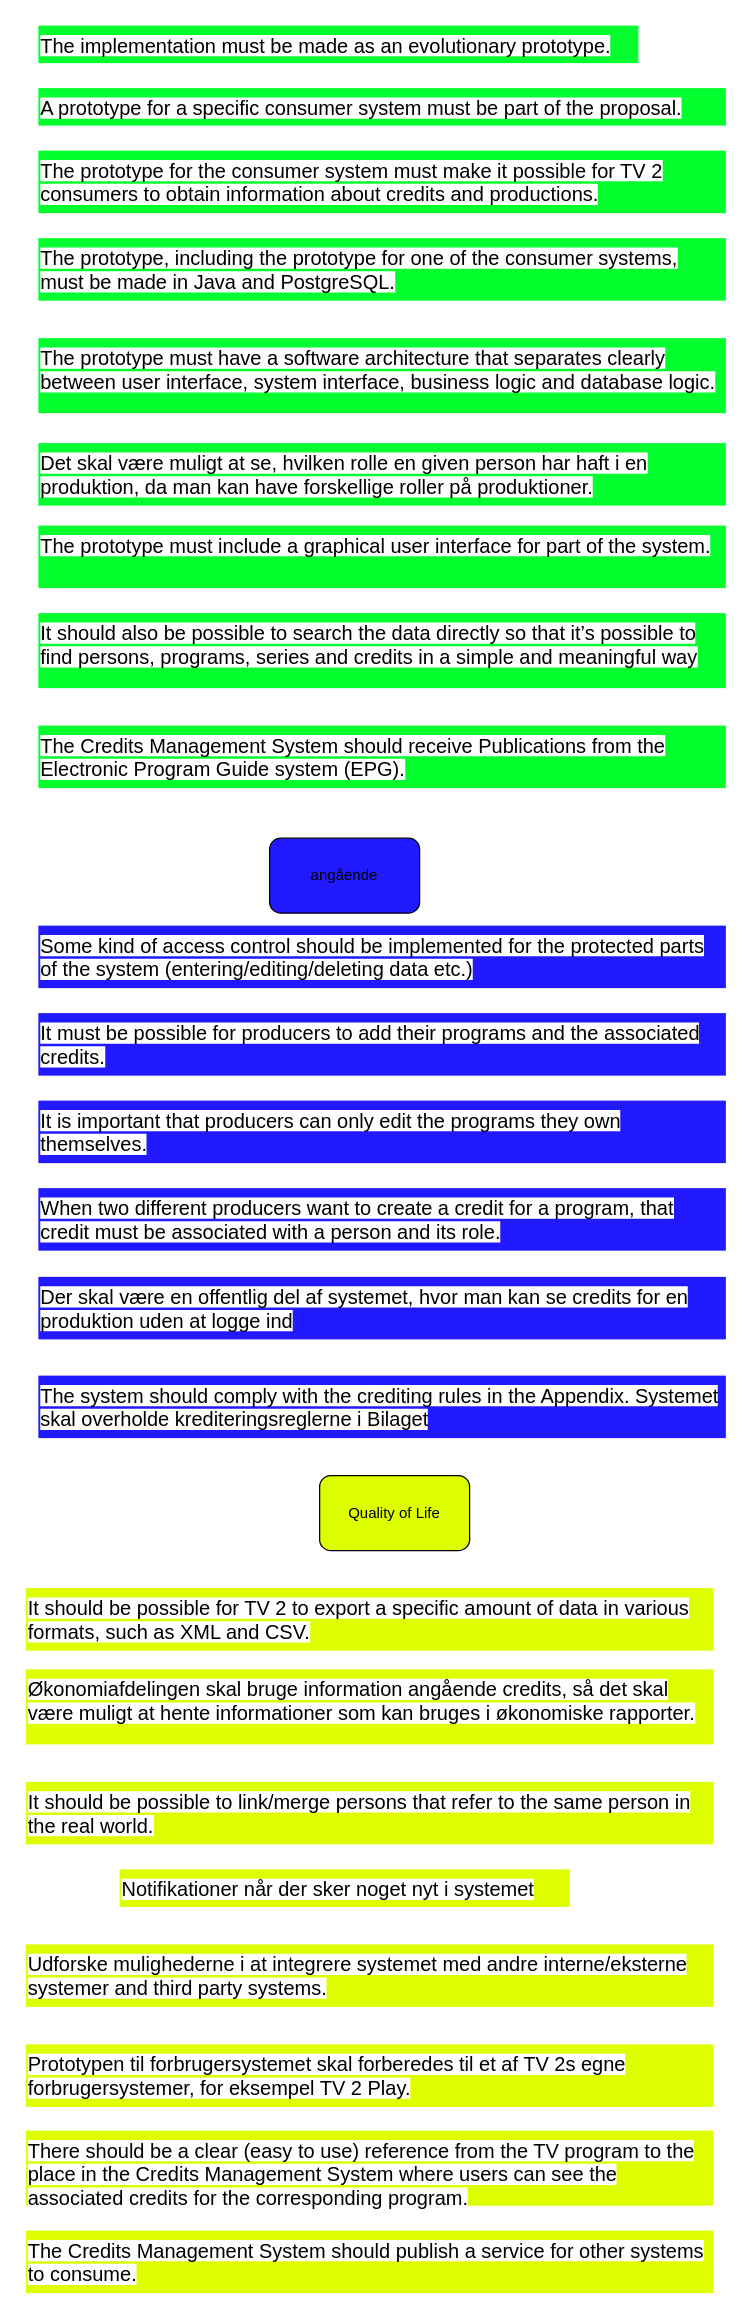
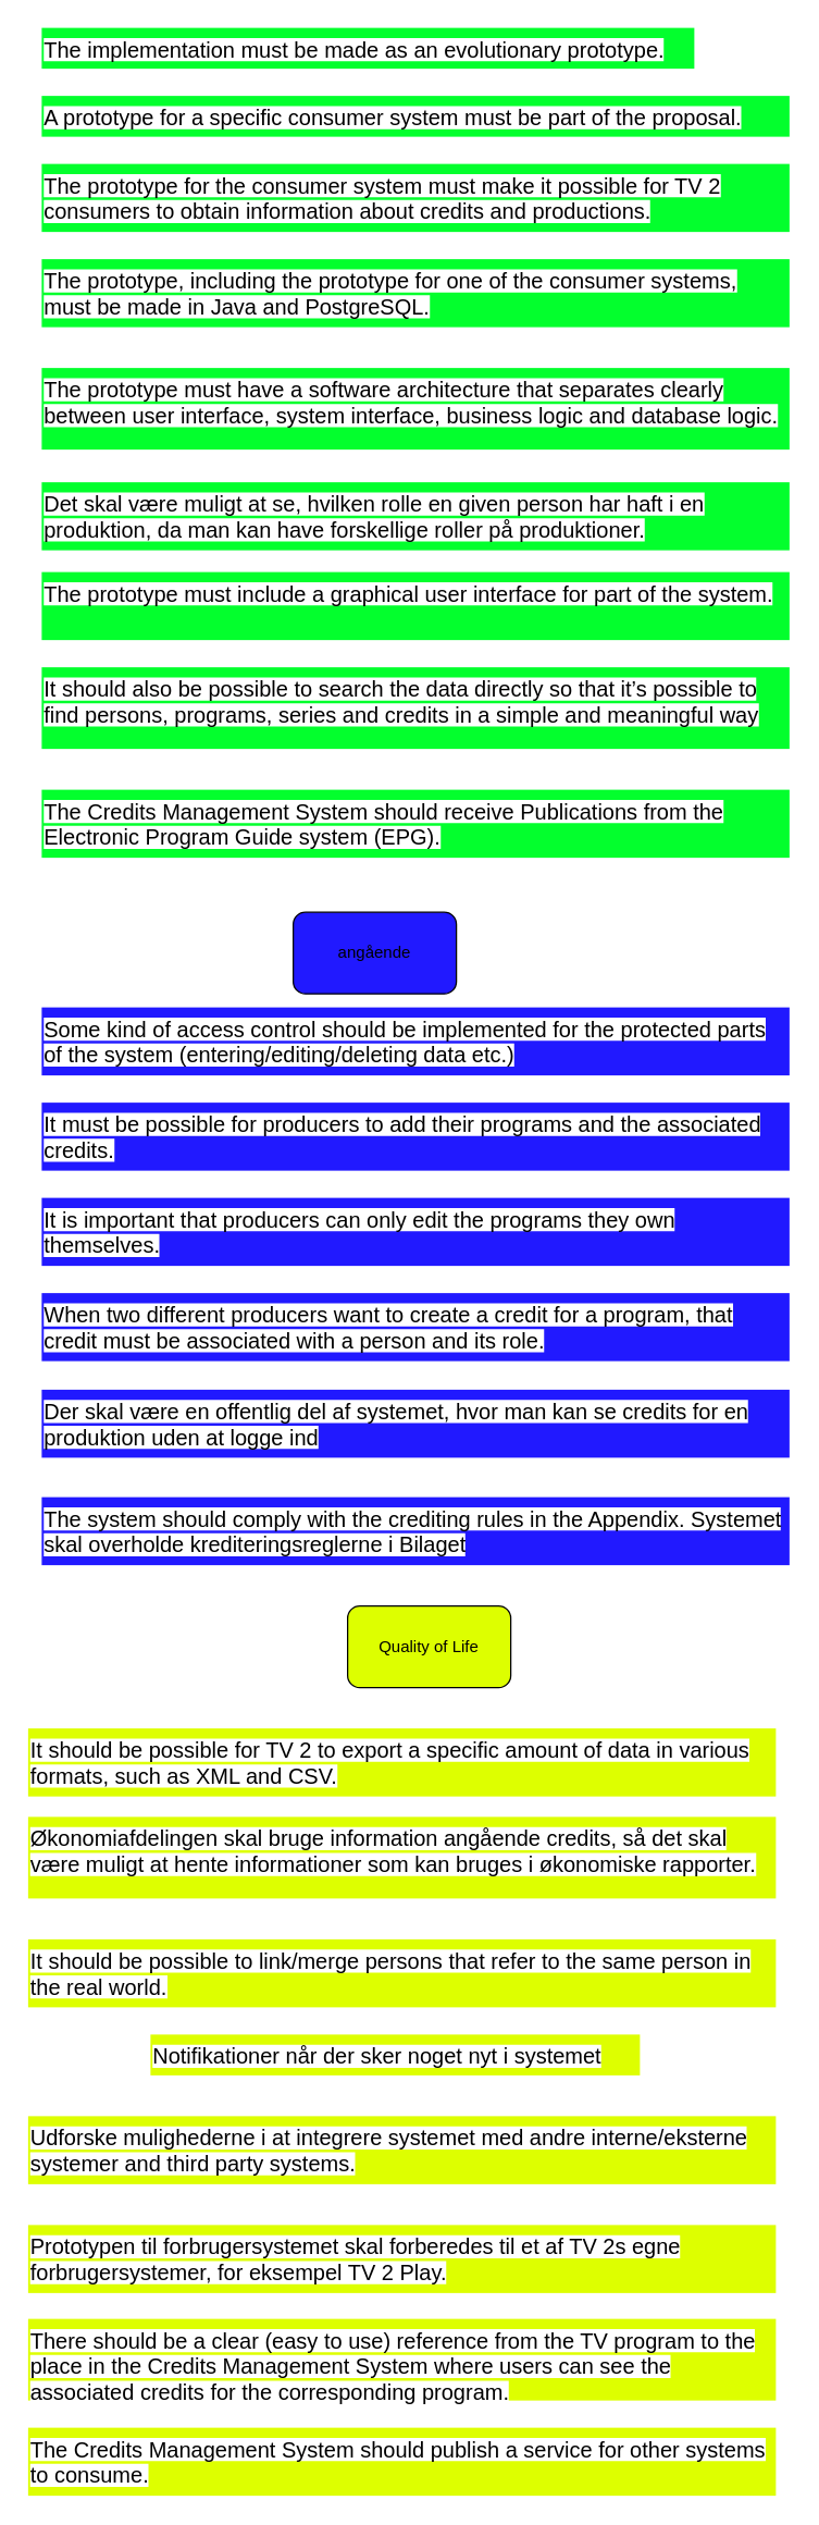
  <mxCell id="0" />
  <mxCell id="1" parent="0" />
  <mxCell id="2" value="&lt;span style=&quot;color: rgb(0, 0, 0); font-family: arial; font-size: 16px; font-style: normal; font-weight: 400; letter-spacing: normal; text-align: left; text-indent: 0px; text-transform: none; word-spacing: 0px; background-color: rgb(255, 255, 255); display: inline; float: none;&quot;&gt;The implementation must be made as an evolutionary prototype.&lt;/span&gt;" style="text;whiteSpace=wrap;html=1;fillColor=#03FF2D;" parent="1" vertex="1"><mxGeometry x="30" y="20" width="480" height="30" as="geometry" /></mxCell>
  <mxCell id="3" value="&lt;span style=&quot;color: rgb(0, 0, 0); font-family: arial; font-size: 16px; font-style: normal; font-weight: 400; letter-spacing: normal; text-align: left; text-indent: 0px; text-transform: none; word-spacing: 0px; background-color: rgb(255, 255, 255); display: inline; float: none;&quot;&gt;A prototype for a specific consumer system must be part of the proposal.&lt;/span&gt;" style="text;whiteSpace=wrap;html=1;fillColor=#03FF2D;" parent="1" vertex="1"><mxGeometry x="30" y="70" width="550" height="30" as="geometry" /></mxCell>
  <mxCell id="4" value="&lt;span style=&quot;color: rgb(0, 0, 0); font-family: arial; font-size: 16px; font-style: normal; font-weight: 400; letter-spacing: normal; text-align: left; text-indent: 0px; text-transform: none; word-spacing: 0px; background-color: rgb(255, 255, 255); display: inline; float: none;&quot;&gt;The prototype for the consumer system must make it possible for TV 2 consumers to obtain information about credits and productions. &lt;/span&gt;" style="text;whiteSpace=wrap;html=1;fillColor=#03FF2D;" parent="1" vertex="1"><mxGeometry x="30" y="120" width="550" height="50" as="geometry" /></mxCell>
  <mxCell id="5" value="&lt;span style=&quot;color: rgb(0, 0, 0); font-family: arial; font-size: 16px; font-style: normal; font-weight: 400; letter-spacing: normal; text-align: left; text-indent: 0px; text-transform: none; word-spacing: 0px; background-color: rgb(255, 255, 255); display: inline; float: none;&quot;&gt;The prototype, including the prototype for one of the consumer systems, must be made in Java and PostgreSQL. &lt;/span&gt;" style="text;whiteSpace=wrap;html=1;fillColor=#03FF2D;" parent="1" vertex="1"><mxGeometry x="30" y="190" width="550" height="50" as="geometry" /></mxCell>
  <mxCell id="6" value="&lt;span style=&quot;color: rgb(0, 0, 0); font-family: arial; font-size: 16px; font-style: normal; font-weight: 400; letter-spacing: normal; text-align: left; text-indent: 0px; text-transform: none; word-spacing: 0px; background-color: rgb(255, 255, 255); display: inline; float: none;&quot;&gt;The prototype must have a software architecture that separates clearly between user interface, system interface, business logic and database logic.&lt;/span&gt;" style="text;whiteSpace=wrap;html=1;fillColor=#03FF2D;" parent="1" vertex="1"><mxGeometry x="30" y="270" width="550" height="60" as="geometry" /></mxCell>
  <mxCell id="7" value="&lt;span style=&quot;color: rgb(0, 0, 0); font-family: arial; font-size: 16px; font-style: normal; font-weight: 400; letter-spacing: normal; text-align: left; text-indent: 0px; text-transform: none; word-spacing: 0px; background-color: rgb(255, 255, 255); display: inline; float: none;&quot;&gt;The prototype must include a graphical user interface for part of the system.&lt;/span&gt;" style="text;whiteSpace=wrap;html=1;fillColor=#03FF2D;" parent="1" vertex="1"><mxGeometry x="30" y="420" width="550" height="50" as="geometry" /></mxCell>
  <mxCell id="8" value="&lt;span style=&quot;color: rgb(0, 0, 0); font-family: arial; font-size: 16px; font-style: normal; font-weight: 400; letter-spacing: normal; text-align: left; text-indent: 0px; text-transform: none; word-spacing: 0px; background-color: rgb(255, 255, 255); display: inline; float: none;&quot;&gt;It is important that producers can only edit the programs they own themselves. &lt;/span&gt;" style="text;whiteSpace=wrap;html=1;fillColor=#2119FF;" parent="1" vertex="1"><mxGeometry x="30" y="880" width="550" height="50" as="geometry" /></mxCell>
  <mxCell id="9" value="&lt;span style=&quot;color: rgb(0, 0, 0); font-family: arial; font-size: 16px; font-style: normal; font-weight: 400; letter-spacing: normal; text-align: left; text-indent: 0px; text-transform: none; word-spacing: 0px; background-color: rgb(255, 255, 255); display: inline; float: none;&quot;&gt;It must be possible for producers to add their programs and the associated credits. &lt;/span&gt;" style="text;whiteSpace=wrap;html=1;fillColor=#2119FF;" parent="1" vertex="1"><mxGeometry x="30" y="810" width="550" height="50" as="geometry" /></mxCell>
  <mxCell id="10" value="&lt;span style=&quot;color: rgb(0, 0, 0); font-family: arial; font-size: 16px; font-style: normal; font-weight: 400; letter-spacing: normal; text-align: left; text-indent: 0px; text-transform: none; word-spacing: 0px; background-color: rgb(255, 255, 255); display: inline; float: none;&quot;&gt;When two different producers want to create a credit for a program, that credit must be associated with a person and its role. &lt;/span&gt;" style="text;whiteSpace=wrap;html=1;fillColor=#2119FF;" parent="1" vertex="1"><mxGeometry x="30" y="950" width="550" height="50" as="geometry" /></mxCell>
  <mxCell id="11" value="&lt;span style=&quot;color: rgb(0, 0, 0); font-family: arial; font-size: 16px; font-style: normal; font-weight: 400; letter-spacing: normal; text-align: left; text-indent: 0px; text-transform: none; word-spacing: 0px; background-color: rgb(255, 255, 255); display: inline; float: none;&quot;&gt;Prototypen til forbrugersystemet skal forberedes til et af TV 2s egne forbrugersystemer, for eksempel TV 2 Play.&lt;/span&gt;" style="text;whiteSpace=wrap;html=1;fillColor=#DDFF00;" parent="1" vertex="1"><mxGeometry x="20" y="1635" width="550" height="50" as="geometry" /></mxCell>
- <mxCell id="12" value="&lt;span style=&quot;color: rgb(0, 0, 0); font-family: arial; font-size: 16px; font-style: normal; font-weight: 400; letter-spacing: normal; text-align: left; text-indent: 0px; text-transform: none; word-spacing: 0px; background-color: rgb(255, 255, 255); display: inline; float: none;&quot;&gt;Notifikationer når der sker noget nyt i systemet&lt;/span&gt;" style="text;whiteSpace=wrap;html=1;fillColor=#DDFF00;" parent="1" vertex="1"><mxGeometry x="95" y="1495" width="360" height="30" as="geometry" /></mxCell>
+ <mxCell id="12" value="&lt;span style=&quot;color: rgb(0, 0, 0); font-family: arial; font-size: 16px; font-style: normal; font-weight: 400; letter-spacing: normal; text-align: left; text-indent: 0px; text-transform: none; word-spacing: 0px; background-color: rgb(255, 255, 255); display: inline; float: none;&quot;&gt;Notifikationer når der sker noget nyt i systemet&lt;/span&gt;" style="text;whiteSpace=wrap;html=1;fillColor=#DDFF00;" parent="1" vertex="1"><mxGeometry x="110" y="1495" width="360" height="30" as="geometry" /></mxCell>
  <mxCell id="13" value="&lt;span style=&quot;color: rgb(0, 0, 0); font-family: arial; font-size: 16px; font-style: normal; font-weight: 400; letter-spacing: normal; text-align: left; text-indent: 0px; text-transform: none; word-spacing: 0px; background-color: rgb(255, 255, 255); display: inline; float: none;&quot;&gt;Det skal være muligt at se, hvilken rolle en given person har haft i en produktion, da man kan have forskellige roller på produktioner.&lt;/span&gt;" style="text;whiteSpace=wrap;html=1;fillColor=#03FF2D;" parent="1" vertex="1"><mxGeometry x="30" y="354" width="550" height="50" as="geometry" /></mxCell>
  <mxCell id="14" value="&lt;span style=&quot;color: rgb(0, 0, 0); font-family: arial; font-size: 16px; font-style: normal; font-weight: 400; letter-spacing: normal; text-align: left; text-indent: 0px; text-transform: none; word-spacing: 0px; background-color: rgb(255, 255, 255); display: inline; float: none;&quot;&gt;The Credits Management System should receive Publications from the Electronic Program Guide system (EPG).&lt;/span&gt;" style="text;whiteSpace=wrap;html=1;fillColor=#03FF2D;" parent="1" vertex="1"><mxGeometry x="30" y="580" width="550" height="50" as="geometry" /></mxCell>
  <mxCell id="15" value="&lt;span style=&quot;color: rgb(0, 0, 0); font-family: arial; font-size: 16px; font-style: normal; font-weight: 400; letter-spacing: normal; text-align: left; text-indent: 0px; text-transform: none; word-spacing: 0px; background-color: rgb(255, 255, 255); display: inline; float: none;&quot;&gt;The Credits Management System should publish a service for other systems to consume.&lt;/span&gt;" style="text;whiteSpace=wrap;html=1;fillColor=#DDFF00;" parent="1" vertex="1"><mxGeometry x="20" y="1784" width="550" height="50" as="geometry" /></mxCell>
  <mxCell id="16" value="&lt;span style=&quot;color: rgb(0, 0, 0); font-family: arial; font-size: 16px; font-style: normal; font-weight: 400; letter-spacing: normal; text-align: left; text-indent: 0px; text-transform: none; word-spacing: 0px; background-color: rgb(255, 255, 255); display: inline; float: none;&quot;&gt;The system should comply with the crediting rules in the Appendix. Systemet skal overholde krediteringsreglerne i Bilaget&lt;/span&gt;" style="text;whiteSpace=wrap;html=1;fillColor=#2119FF;" parent="1" vertex="1"><mxGeometry x="30" y="1100" width="550" height="50" as="geometry" /></mxCell>
  <mxCell id="17" value="&lt;span style=&quot;color: rgb(0, 0, 0); font-family: arial; font-size: 16px; font-style: normal; font-weight: 400; letter-spacing: normal; text-align: left; text-indent: 0px; text-transform: none; word-spacing: 0px; background-color: rgb(255, 255, 255); display: inline; float: none;&quot;&gt;It should be possible to link/merge persons that refer to the same person in the real world.&lt;/span&gt;" style="text;whiteSpace=wrap;html=1;fillColor=#DDFF00;" parent="1" vertex="1"><mxGeometry x="20" y="1425" width="550" height="50" as="geometry" /></mxCell>
  <mxCell id="18" value="&lt;span style=&quot;color: rgb(0, 0, 0); font-family: arial; font-size: 16px; font-style: normal; font-weight: 400; letter-spacing: normal; text-align: left; text-indent: 0px; text-transform: none; word-spacing: 0px; background-color: rgb(255, 255, 255); display: inline; float: none;&quot;&gt;It should be possible for TV 2 to export a specific amount of data in various formats, such as XML and CSV.&lt;/span&gt;" style="text;whiteSpace=wrap;html=1;fillColor=#DDFF00;" parent="1" vertex="1"><mxGeometry x="20" y="1270" width="550" height="50" as="geometry" /></mxCell>
  <mxCell id="19" value="&lt;span style=&quot;color: rgb(0, 0, 0); font-family: arial; font-size: 16px; font-style: normal; font-weight: 400; letter-spacing: normal; text-align: left; text-indent: 0px; text-transform: none; word-spacing: 0px; background-color: rgb(255, 255, 255); display: inline; float: none;&quot;&gt;It should also be possible to search the data directly so that it’s possible to find persons, programs, series and credits in a simple and meaningful way&lt;/span&gt;" style="text;whiteSpace=wrap;html=1;fillColor=#03FF2D;" parent="1" vertex="1"><mxGeometry x="30" y="490" width="550" height="60" as="geometry" /></mxCell>
  <mxCell id="20" value="&lt;span style=&quot;color: rgb(0, 0, 0); font-family: arial; font-size: 16px; font-style: normal; font-weight: 400; letter-spacing: normal; text-align: left; text-indent: 0px; text-transform: none; word-spacing: 0px; background-color: rgb(255, 255, 255); display: inline; float: none;&quot;&gt;There should be a clear (easy to use) reference from the TV program to the place in the Credits Management System where users can see the associated credits for the corresponding program.&lt;/span&gt;" style="text;whiteSpace=wrap;html=1;fillColor=#DDFF00;" parent="1" vertex="1"><mxGeometry x="20" y="1704" width="550" height="60" as="geometry" /></mxCell>
  <mxCell id="21" value="&lt;span style=&quot;color: rgb(0, 0, 0); font-family: arial; font-size: 16px; font-style: normal; font-weight: 400; letter-spacing: normal; text-align: left; text-indent: 0px; text-transform: none; word-spacing: 0px; background-color: rgb(255, 255, 255); display: inline; float: none;&quot;&gt;Some kind of access control should be implemented for the protected parts of the system (entering/editing/deleting data etc.) &lt;/span&gt;" style="text;whiteSpace=wrap;html=1;fillColor=#2119FF;" parent="1" vertex="1"><mxGeometry x="30" y="740" width="550" height="50" as="geometry" /></mxCell>
  <mxCell id="22" value="&lt;span style=&quot;color: rgb(0, 0, 0); font-family: arial; font-size: 16px; font-style: normal; font-weight: 400; letter-spacing: normal; text-align: left; text-indent: 0px; text-transform: none; word-spacing: 0px; background-color: rgb(255, 255, 255); display: inline; float: none;&quot;&gt;Udforske mulighederne i at integrere systemet med andre interne/eksterne systemer and third party systems.&lt;/span&gt;" style="text;whiteSpace=wrap;html=1;fillColor=#DDFF00;" parent="1" vertex="1"><mxGeometry x="20" y="1555" width="550" height="50" as="geometry" /></mxCell>
  <mxCell id="23" value="&lt;span style=&quot;color: rgb(0, 0, 0); font-family: arial; font-size: 16px; font-style: normal; font-weight: 400; letter-spacing: normal; text-align: left; text-indent: 0px; text-transform: none; word-spacing: 0px; background-color: rgb(255, 255, 255); display: inline; float: none;&quot;&gt;Der skal være en offentlig del af systemet, hvor man kan se credits for en produktion uden at logge ind&lt;/span&gt;" style="text;whiteSpace=wrap;html=1;fillColor=#2119FF;" parent="1" vertex="1"><mxGeometry x="30" y="1021" width="550" height="50" as="geometry" /></mxCell>
  <mxCell id="24" value="&lt;span style=&quot;color: rgb(0, 0, 0); font-family: arial; font-size: 16px; font-style: normal; font-weight: 400; letter-spacing: normal; text-align: left; text-indent: 0px; text-transform: none; word-spacing: 0px; background-color: rgb(255, 255, 255); display: inline; float: none;&quot;&gt;Økonomiafdelingen skal bruge information angående credits, så det skal være muligt at hente informationer som kan bruges i økonomiske rapporter.&lt;/span&gt;" style="text;whiteSpace=wrap;html=1;fillColor=#DDFF00;" parent="1" vertex="1"><mxGeometry x="20" y="1335" width="550" height="60" as="geometry" /></mxCell>
  <mxCell id="25" value="angående" style="rounded=1;whiteSpace=wrap;html=1;fillColor=#2119FF;" parent="1" vertex="1"><mxGeometry x="215" y="670" width="120" height="60" as="geometry" /></mxCell>
  <mxCell id="26" value="Quality of Life" style="rounded=1;whiteSpace=wrap;html=1;fillColor=#DDFF00;" parent="1" vertex="1"><mxGeometry x="255" y="1180" width="120" height="60" as="geometry" /></mxCell>
